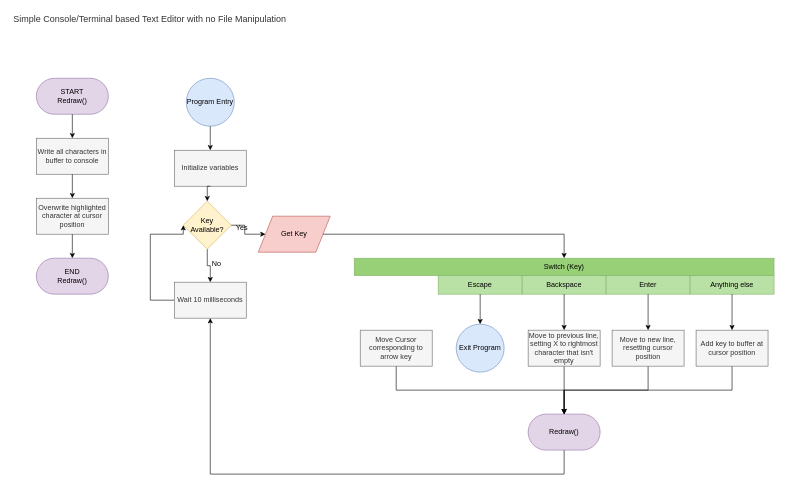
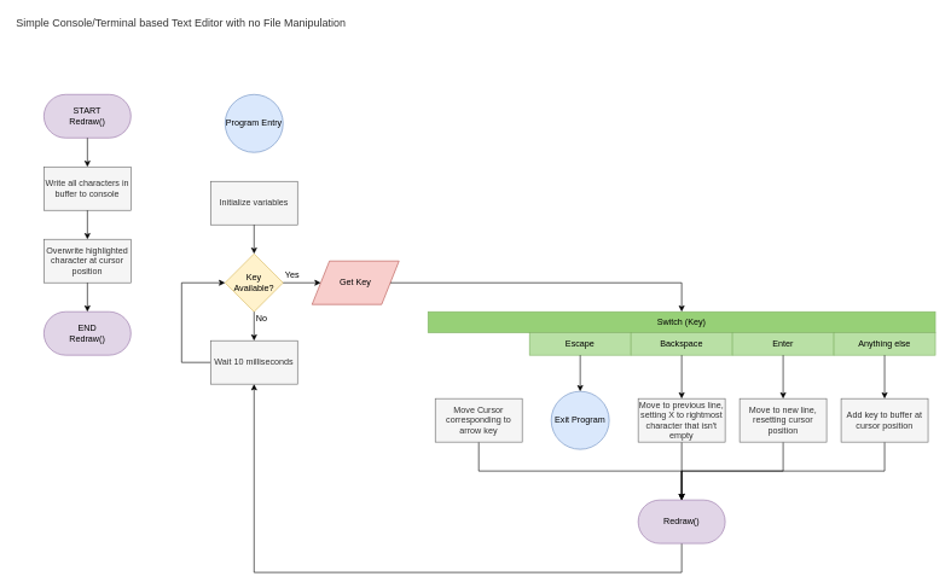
  <mxCell id="0" />
  <mxCell id="1" parent="0" />
  <mxCell id="2" value="&lt;font style=&quot;font-size: 15px&quot;&gt;Simple Console/Terminal based Text Editor with no File Manipulation&lt;/font&gt;&lt;br&gt;" style="text;html=1;resizable=0;points=[];autosize=1;align=left;verticalAlign=top;spacingTop=-4;fontColor=#333333;" vertex="1" parent="1"><mxGeometry x="20" y="20" width="470" height="20" as="geometry" /></mxCell>
  <mxCell id="3" value="" style="group" vertex="1" connectable="0" parent="1"><mxGeometry x="60" y="130" width="120" height="360" as="geometry" /></mxCell>
  <mxCell id="4" value="START&lt;br&gt;Redraw()" style="rounded=1;whiteSpace=wrap;html=1;arcSize=50;fillColor=#e1d5e7;strokeColor=#9673a6;" vertex="1" parent="3"><mxGeometry width="120" height="60" as="geometry" /></mxCell>
  <mxCell id="5" value="Write all characters in buffer to console" style="rounded=0;whiteSpace=wrap;html=1;fillColor=#f5f5f5;strokeColor=#666666;fontColor=#333333;" vertex="1" parent="3"><mxGeometry y="100" width="120" height="60" as="geometry" /></mxCell>
  <mxCell id="6" style="edgeStyle=orthogonalEdgeStyle;rounded=0;orthogonalLoop=1;jettySize=auto;html=1;exitX=0.5;exitY=1;exitDx=0;exitDy=0;entryX=0.5;entryY=0;entryDx=0;entryDy=0;" edge="1" parent="3" source="4" target="5"><mxGeometry relative="1" as="geometry" /></mxCell>
  <mxCell id="7" value="Overwrite highlighted character at cursor position" style="rounded=0;whiteSpace=wrap;html=1;fillColor=#f5f5f5;strokeColor=#666666;fontColor=#333333;" vertex="1" parent="3"><mxGeometry y="200" width="120" height="60" as="geometry" /></mxCell>
  <mxCell id="8" style="edgeStyle=orthogonalEdgeStyle;rounded=0;orthogonalLoop=1;jettySize=auto;html=1;exitX=0.5;exitY=1;exitDx=0;exitDy=0;entryX=0.5;entryY=0;entryDx=0;entryDy=0;" edge="1" parent="3" source="5" target="7"><mxGeometry relative="1" as="geometry" /></mxCell>
  <mxCell id="9" value="END&lt;br&gt;Redraw()&lt;br&gt;" style="rounded=1;whiteSpace=wrap;html=1;arcSize=50;fillColor=#e1d5e7;strokeColor=#9673a6;" vertex="1" parent="3"><mxGeometry y="300" width="120" height="60" as="geometry" /></mxCell>
  <mxCell id="10" style="edgeStyle=orthogonalEdgeStyle;rounded=0;orthogonalLoop=1;jettySize=auto;html=1;exitX=0.5;exitY=1;exitDx=0;exitDy=0;entryX=0.5;entryY=0;entryDx=0;entryDy=0;" edge="1" parent="3" source="7" target="9"><mxGeometry relative="1" as="geometry" /></mxCell>
  <mxCell id="11" value="" style="group" vertex="1" connectable="0" parent="1"><mxGeometry x="250" y="130" width="1040" height="660" as="geometry" /></mxCell>
  <mxCell id="12" value="Program Entry" style="ellipse;whiteSpace=wrap;html=1;aspect=fixed;fillColor=#dae8fc;strokeColor=#6c8ebf;" vertex="1" parent="11"><mxGeometry x="60" width="80" height="80" as="geometry" /></mxCell>
  <mxCell id="13" value="Initialize variables" style="rounded=0;whiteSpace=wrap;html=1;fillColor=#f5f5f5;strokeColor=#666666;fontColor=#333333;" vertex="1" parent="11"><mxGeometry x="40" y="120" width="120" height="60" as="geometry" /></mxCell>
- <mxCell id="14" style="edgeStyle=orthogonalEdgeStyle;rounded=0;orthogonalLoop=1;jettySize=auto;html=1;exitX=0.5;exitY=1;exitDx=0;exitDy=0;entryX=0.5;entryY=0;entryDx=0;entryDy=0;" edge="1" parent="11" source="12" target="13"><mxGeometry relative="1" as="geometry" /></mxCell>
- <mxCell id="15" value="Key Available?" style="rhombus;whiteSpace=wrap;html=1;fillColor=#fff2cc;strokeColor=#d6b656;" vertex="1" parent="11"><mxGeometry x="55" y="205" width="80" height="80" as="geometry" /></mxCell>
+ <mxCell id="15" value="Key Available?" style="rhombus;whiteSpace=wrap;html=1;fillColor=#fff2cc;strokeColor=#d6b656;" vertex="1" parent="11"><mxGeometry x="60" y="220" width="80" height="80" as="geometry" /></mxCell>
  <mxCell id="16" style="edgeStyle=orthogonalEdgeStyle;rounded=0;orthogonalLoop=1;jettySize=auto;html=1;exitX=0.5;exitY=1;exitDx=0;exitDy=0;entryX=0.5;entryY=0;entryDx=0;entryDy=0;" edge="1" parent="11" source="13" target="15"><mxGeometry relative="1" as="geometry" /></mxCell>
  <mxCell id="17" style="edgeStyle=orthogonalEdgeStyle;rounded=0;orthogonalLoop=1;jettySize=auto;html=1;exitX=0;exitY=0.5;exitDx=0;exitDy=0;entryX=0;entryY=0.5;entryDx=0;entryDy=0;" edge="1" parent="11" source="18" target="15"><mxGeometry relative="1" as="geometry"><Array as="points"><mxPoint y="370" /><mxPoint y="260" /></Array></mxGeometry></mxCell>
  <mxCell id="18" value="Wait 10 milliseconds" style="rounded=0;whiteSpace=wrap;html=1;fillColor=#f5f5f5;strokeColor=#666666;fontColor=#333333;" vertex="1" parent="11"><mxGeometry x="40" y="340" width="120" height="60" as="geometry" /></mxCell>
  <mxCell id="19" style="edgeStyle=orthogonalEdgeStyle;rounded=0;orthogonalLoop=1;jettySize=auto;html=1;exitX=0.5;exitY=1;exitDx=0;exitDy=0;entryX=0.5;entryY=0;entryDx=0;entryDy=0;" edge="1" parent="11" source="15" target="18"><mxGeometry relative="1" as="geometry" /></mxCell>
  <mxCell id="20" value="No" style="text;html=1;resizable=0;points=[];autosize=1;align=left;verticalAlign=top;spacingTop=-4;" vertex="1" parent="11"><mxGeometry x="101" y="300" width="30" height="20" as="geometry" /></mxCell>
  <mxCell id="21" value="Get Key" style="shape=parallelogram;perimeter=parallelogramPerimeter;whiteSpace=wrap;html=1;fillColor=#f8cecc;strokeColor=#b85450;" vertex="1" parent="11"><mxGeometry x="180" y="230" width="120" height="60" as="geometry" /></mxCell>
  <mxCell id="22" style="edgeStyle=orthogonalEdgeStyle;rounded=0;orthogonalLoop=1;jettySize=auto;html=1;exitX=1;exitY=0.5;exitDx=0;exitDy=0;entryX=0;entryY=0.5;entryDx=0;entryDy=0;" edge="1" parent="11" source="15" target="21"><mxGeometry relative="1" as="geometry" /></mxCell>
  <mxCell id="23" value="Yes" style="text;html=1;resizable=0;points=[];autosize=1;align=left;verticalAlign=top;spacingTop=-4;" vertex="1" parent="11"><mxGeometry x="141" y="240" width="40" height="20" as="geometry" /></mxCell>
  <mxCell id="24" style="edgeStyle=orthogonalEdgeStyle;rounded=0;orthogonalLoop=1;jettySize=auto;html=1;exitX=0.5;exitY=1;exitDx=0;exitDy=0;fontColor=#333333;entryX=0.5;entryY=1;entryDx=0;entryDy=0;" edge="1" parent="11" source="25" target="18"><mxGeometry relative="1" as="geometry"><mxPoint x="110" y="440" as="targetPoint" /><Array as="points"><mxPoint x="690" y="660" /><mxPoint x="100" y="660" /></Array></mxGeometry></mxCell>
  <mxCell id="25" value="Redraw()" style="rounded=1;whiteSpace=wrap;html=1;arcSize=50;fillColor=#e1d5e7;strokeColor=#9673a6;" vertex="1" parent="11"><mxGeometry x="630" y="560" width="120" height="60" as="geometry" /></mxCell>
  <mxCell id="26" value="" style="group" vertex="1" connectable="0" parent="11"><mxGeometry x="340" y="300" width="700" height="60" as="geometry" /></mxCell>
  <mxCell id="27" value="Switch (Key)" style="rounded=0;whiteSpace=wrap;html=1;fillColor=#97D077;strokeColor=#82b366;" vertex="1" parent="26"><mxGeometry width="700" height="29" as="geometry" /></mxCell>
  <mxCell id="28" value="Escape" style="rounded=0;whiteSpace=wrap;html=1;fillColor=#B9E0A5;strokeColor=#82b366;" vertex="1" parent="26"><mxGeometry x="140" y="29" width="140" height="31" as="geometry" /></mxCell>
  <mxCell id="29" value="Backspace" style="rounded=0;whiteSpace=wrap;html=1;strokeColor=#82b366;fillColor=#B9E0A5;" vertex="1" parent="26"><mxGeometry x="280" y="29" width="140" height="31" as="geometry" /></mxCell>
  <mxCell id="30" value="Enter" style="rounded=0;whiteSpace=wrap;html=1;strokeColor=#82b366;fillColor=#B9E0A5;" vertex="1" parent="26"><mxGeometry x="420" y="29" width="140" height="31" as="geometry" /></mxCell>
  <mxCell id="31" value="Anything else" style="rounded=0;whiteSpace=wrap;html=1;strokeColor=#82b366;fillColor=#B9E0A5;" vertex="1" parent="26"><mxGeometry x="560" y="29" width="140" height="31" as="geometry" /></mxCell>
  <mxCell id="32" style="edgeStyle=orthogonalEdgeStyle;rounded=0;orthogonalLoop=1;jettySize=auto;html=1;exitX=1;exitY=0.5;exitDx=0;exitDy=0;entryX=0.5;entryY=0;entryDx=0;entryDy=0;" edge="1" parent="11" source="21" target="27"><mxGeometry relative="1" as="geometry" /></mxCell>
  <mxCell id="33" style="edgeStyle=orthogonalEdgeStyle;rounded=0;orthogonalLoop=1;jettySize=auto;html=1;exitX=0.5;exitY=1;exitDx=0;exitDy=0;entryX=0.5;entryY=0;entryDx=0;entryDy=0;fontColor=#333333;endArrow=open;" edge="1" parent="11" source="34" target="25"><mxGeometry relative="1" as="geometry" /></mxCell>
  <mxCell id="34" value="Move Cursor corresponding to arrow key" style="rounded=0;whiteSpace=wrap;html=1;fillColor=#f5f5f5;strokeColor=#666666;fontColor=#333333;" vertex="1" parent="11"><mxGeometry x="350" y="420" width="120" height="60" as="geometry" /></mxCell>
  <mxCell id="35" value="Exit Program" style="ellipse;whiteSpace=wrap;html=1;aspect=fixed;rounded=0;fillColor=#dae8fc;strokeColor=#6c8ebf;" vertex="1" parent="11"><mxGeometry x="510" y="410" width="80" height="80" as="geometry" /></mxCell>
  <mxCell id="36" style="edgeStyle=orthogonalEdgeStyle;rounded=0;orthogonalLoop=1;jettySize=auto;html=1;exitX=0.5;exitY=1;exitDx=0;exitDy=0;entryX=0.5;entryY=0;entryDx=0;entryDy=0;fontColor=#333333;" edge="1" parent="11" source="28" target="35"><mxGeometry relative="1" as="geometry" /></mxCell>
  <mxCell id="37" style="edgeStyle=orthogonalEdgeStyle;rounded=0;orthogonalLoop=1;jettySize=auto;html=1;exitX=0.5;exitY=1;exitDx=0;exitDy=0;entryX=0.5;entryY=0;entryDx=0;entryDy=0;fontColor=#333333;" edge="1" parent="11" source="38" target="25"><mxGeometry relative="1" as="geometry" /></mxCell>
  <mxCell id="38" value="Move to previous line, setting X to rightmost character that isn't empty" style="rounded=0;whiteSpace=wrap;html=1;strokeColor=#666666;fillColor=#f5f5f5;fontColor=#333333;" vertex="1" parent="11"><mxGeometry x="630" y="420" width="120" height="60" as="geometry" /></mxCell>
  <mxCell id="39" style="edgeStyle=orthogonalEdgeStyle;rounded=0;orthogonalLoop=1;jettySize=auto;html=1;exitX=0.5;exitY=1;exitDx=0;exitDy=0;entryX=0.5;entryY=0;entryDx=0;entryDy=0;fontColor=#333333;" edge="1" parent="11" source="40" target="25"><mxGeometry relative="1" as="geometry" /></mxCell>
  <mxCell id="40" value="Move to new line, resetting cursor position" style="rounded=0;whiteSpace=wrap;html=1;strokeColor=#666666;fillColor=#f5f5f5;fontColor=#333333;" vertex="1" parent="11"><mxGeometry x="770" y="420" width="120" height="60" as="geometry" /></mxCell>
  <mxCell id="41" style="edgeStyle=orthogonalEdgeStyle;rounded=0;orthogonalLoop=1;jettySize=auto;html=1;exitX=0.5;exitY=1;exitDx=0;exitDy=0;entryX=0.5;entryY=0;entryDx=0;entryDy=0;fontColor=#333333;" edge="1" parent="11" source="42" target="25"><mxGeometry relative="1" as="geometry" /></mxCell>
  <mxCell id="42" value="Add key to buffer at cursor position" style="rounded=0;whiteSpace=wrap;html=1;strokeColor=#666666;fillColor=#f5f5f5;fontColor=#333333;" vertex="1" parent="11"><mxGeometry x="910" y="420" width="120" height="60" as="geometry" /></mxCell>
  <mxCell id="43" style="edgeStyle=orthogonalEdgeStyle;rounded=0;orthogonalLoop=1;jettySize=auto;html=1;exitX=0.5;exitY=1;exitDx=0;exitDy=0;entryX=0.5;entryY=0;entryDx=0;entryDy=0;fontColor=#333333;" edge="1" parent="11" source="29" target="38"><mxGeometry relative="1" as="geometry" /></mxCell>
  <mxCell id="44" style="edgeStyle=orthogonalEdgeStyle;rounded=0;orthogonalLoop=1;jettySize=auto;html=1;exitX=0.5;exitY=1;exitDx=0;exitDy=0;entryX=0.5;entryY=0;entryDx=0;entryDy=0;fontColor=#333333;" edge="1" parent="11" source="30" target="40"><mxGeometry relative="1" as="geometry" /></mxCell>
  <mxCell id="45" style="edgeStyle=orthogonalEdgeStyle;rounded=0;orthogonalLoop=1;jettySize=auto;html=1;exitX=0.5;exitY=1;exitDx=0;exitDy=0;entryX=0.5;entryY=0;entryDx=0;entryDy=0;fontColor=#333333;" edge="1" parent="11" source="31" target="42"><mxGeometry relative="1" as="geometry" /></mxCell>
